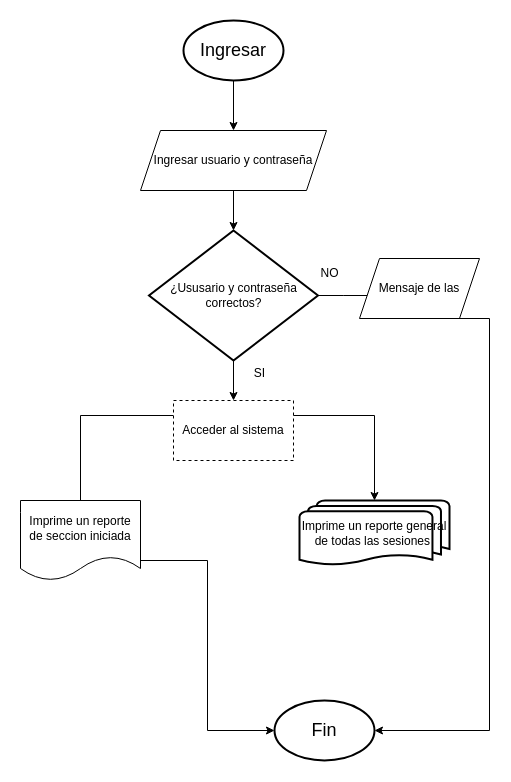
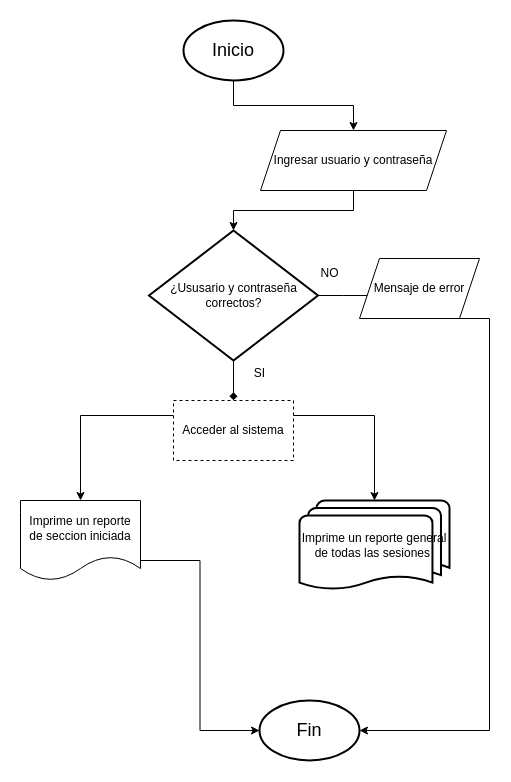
  <mxCell id="0" />
  <mxCell id="1" parent="0" />
  <mxCell id="2" style="edgeStyle=orthogonalEdgeStyle;rounded=0;orthogonalLoop=1;jettySize=auto;html=1;exitX=0.5;exitY=1;exitDx=0;exitDy=0;exitPerimeter=0;entryX=0.5;entryY=0;entryDx=0;entryDy=0;" edge="1" parent="1" source="3" target="4"><mxGeometry relative="1" as="geometry" /></mxCell>
- <mxCell id="3" value="&lt;font style=&quot;font-size: 18px;&quot;&gt;Ingresar&lt;/font&gt;" style="strokeWidth=2;html=1;shape=mxgraph.flowchart.start_1;whiteSpace=wrap;" vertex="1" parent="1"><mxGeometry x="183" y="20" width="100" height="60" as="geometry" /></mxCell>
- <mxCell id="4" value="Ingresar usuario y contraseña" style="shape=parallelogram;perimeter=parallelogramPerimeter;whiteSpace=wrap;html=1;fixedSize=1;" vertex="1" parent="1"><mxGeometry x="140" y="130" width="186" height="60" as="geometry" /></mxCell>
- <mxCell id="5" style="edgeStyle=orthogonalEdgeStyle;rounded=0;orthogonalLoop=1;jettySize=auto;html=1;exitX=0.5;exitY=1;exitDx=0;exitDy=0;exitPerimeter=0;entryX=0.5;entryY=0;entryDx=0;entryDy=0;" edge="1" parent="1" source="6" target="8"><mxGeometry relative="1" as="geometry" /></mxCell>
+ <mxCell id="3" value="&lt;font style=&quot;font-size: 18px;&quot;&gt;Inicio&lt;/font&gt;" style="strokeWidth=2;html=1;shape=mxgraph.flowchart.start_1;whiteSpace=wrap;" vertex="1" parent="1"><mxGeometry x="183" y="20" width="100" height="60" as="geometry" /></mxCell>
+ <mxCell id="4" value="Ingresar usuario y contraseña" style="shape=parallelogram;perimeter=parallelogramPerimeter;whiteSpace=wrap;html=1;fixedSize=1;" vertex="1" parent="1"><mxGeometry x="260" y="130" width="186" height="60" as="geometry" /></mxCell>
+ <mxCell id="5" style="edgeStyle=orthogonalEdgeStyle;rounded=0;orthogonalLoop=1;jettySize=auto;html=1;exitX=0.5;exitY=1;exitDx=0;exitDy=0;exitPerimeter=0;entryX=0.5;entryY=0;entryDx=0;entryDy=0;endArrow=diamond;" edge="1" parent="1" source="6" target="8"><mxGeometry relative="1" as="geometry" /></mxCell>
  <mxCell id="6" value="¿Ususario y contraseña correctos?" style="strokeWidth=2;html=1;shape=mxgraph.flowchart.decision;whiteSpace=wrap;" vertex="1" parent="1"><mxGeometry x="148.5" y="230" width="169" height="130" as="geometry" /></mxCell>
- <mxCell id="7" style="edgeStyle=orthogonalEdgeStyle;rounded=0;orthogonalLoop=1;jettySize=auto;html=1;exitX=0;exitY=0.25;exitDx=0;exitDy=0;entryX=0.5;entryY=0;entryDx=0;entryDy=0;endArrow=none;" edge="1" parent="1" source="8" target="15"><mxGeometry relative="1" as="geometry" /></mxCell>
+ <mxCell id="7" style="edgeStyle=orthogonalEdgeStyle;rounded=0;orthogonalLoop=1;jettySize=auto;html=1;exitX=0;exitY=0.25;exitDx=0;exitDy=0;entryX=0.5;entryY=0;entryDx=0;entryDy=0;" edge="1" parent="1" source="8" target="15"><mxGeometry relative="1" as="geometry" /></mxCell>
  <mxCell id="8" value="Acceder al sistema" style="rounded=0;whiteSpace=wrap;html=1;dashed=1;" vertex="1" parent="1"><mxGeometry x="173" y="400" width="120" height="60" as="geometry" /></mxCell>
- <mxCell id="9" value="&lt;font style=&quot;font-size: 18px;&quot;&gt;Fin&lt;/font&gt;" style="strokeWidth=2;html=1;shape=mxgraph.flowchart.start_1;whiteSpace=wrap;" vertex="1" parent="1"><mxGeometry x="274" y="700" width="100" height="60" as="geometry" /></mxCell>
+ <mxCell id="9" value="&lt;font style=&quot;font-size: 18px;&quot;&gt;Fin&lt;/font&gt;" style="strokeWidth=2;html=1;shape=mxgraph.flowchart.start_1;whiteSpace=wrap;" vertex="1" parent="1"><mxGeometry x="259" y="700" width="100" height="60" as="geometry" /></mxCell>
  <mxCell id="10" style="edgeStyle=orthogonalEdgeStyle;rounded=0;orthogonalLoop=1;jettySize=auto;html=1;exitX=0.5;exitY=1;exitDx=0;exitDy=0;entryX=0.5;entryY=0;entryDx=0;entryDy=0;entryPerimeter=0;" edge="1" parent="1" source="4" target="6"><mxGeometry relative="1" as="geometry" /></mxCell>
  <mxCell id="11" style="edgeStyle=orthogonalEdgeStyle;rounded=0;orthogonalLoop=1;jettySize=auto;html=1;exitX=1;exitY=0.5;exitDx=0;exitDy=0;exitPerimeter=0;entryX=0;entryY=0.5;entryDx=0;entryDy=0;entryPerimeter=0;endArrow=none;endFill=0;" edge="1" parent="1" source="6"><mxGeometry relative="1" as="geometry"><mxPoint x="369" y="295" as="targetPoint" /></mxGeometry></mxCell>
  <mxCell id="12" value="NO" style="text;html=1;align=center;verticalAlign=middle;resizable=0;points=[];autosize=1;strokeColor=none;fillColor=none;" vertex="1" parent="1"><mxGeometry x="309" y="258" width="40" height="30" as="geometry" /></mxCell>
  <mxCell id="13" value="SI" style="text;html=1;align=center;verticalAlign=middle;resizable=0;points=[];autosize=1;strokeColor=none;fillColor=none;" vertex="1" parent="1"><mxGeometry x="244" y="358" width="30" height="30" as="geometry" /></mxCell>
- <mxCell id="14" value="Mensaje de las" style="shape=parallelogram;perimeter=parallelogramPerimeter;whiteSpace=wrap;html=1;fixedSize=1;" vertex="1" parent="1"><mxGeometry x="359" y="258" width="120" height="60" as="geometry" /></mxCell>
+ <mxCell id="14" value="Mensaje de error" style="shape=parallelogram;perimeter=parallelogramPerimeter;whiteSpace=wrap;html=1;fixedSize=1;" vertex="1" parent="1"><mxGeometry x="359" y="258" width="120" height="60" as="geometry" /></mxCell>
  <mxCell id="15" value="Imprime un reporte de seccion iniciada" style="shape=document;whiteSpace=wrap;html=1;boundedLbl=1;" vertex="1" parent="1"><mxGeometry x="20" y="500" width="120" height="80" as="geometry" /></mxCell>
- <mxCell id="16" value="Imprime un reporte general de todas las sesiones&amp;nbsp;" style="strokeWidth=2;html=1;shape=mxgraph.flowchart.multi-document;whiteSpace=wrap;" vertex="1" parent="1"><mxGeometry x="299" y="500" width="150" height="65" as="geometry" /></mxCell>
+ <mxCell id="16" value="Imprime un reporte general de todas las sesiones&amp;nbsp;" style="strokeWidth=2;html=1;shape=mxgraph.flowchart.multi-document;whiteSpace=wrap;" vertex="1" parent="1"><mxGeometry x="299" y="500" width="150" height="90" as="geometry" /></mxCell>
  <mxCell id="17" style="edgeStyle=orthogonalEdgeStyle;rounded=0;orthogonalLoop=1;jettySize=auto;html=1;exitX=0.5;exitY=1;exitDx=0;exitDy=0;entryX=1;entryY=0.5;entryDx=0;entryDy=0;entryPerimeter=0;" edge="1" parent="1" source="14" target="9"><mxGeometry relative="1" as="geometry"><Array as="points"><mxPoint x="489" y="318" /><mxPoint x="489" y="730" /></Array></mxGeometry></mxCell>
  <mxCell id="18" style="edgeStyle=orthogonalEdgeStyle;rounded=0;orthogonalLoop=1;jettySize=auto;html=1;exitX=1;exitY=0.75;exitDx=0;exitDy=0;entryX=0;entryY=0.5;entryDx=0;entryDy=0;entryPerimeter=0;" edge="1" parent="1" source="15" target="9"><mxGeometry relative="1" as="geometry" /></mxCell>
  <mxCell id="19" style="edgeStyle=orthogonalEdgeStyle;rounded=0;orthogonalLoop=1;jettySize=auto;html=1;exitX=1;exitY=0.25;exitDx=0;exitDy=0;entryX=0.5;entryY=0;entryDx=0;entryDy=0;entryPerimeter=0;" edge="1" parent="1" source="8" target="16"><mxGeometry relative="1" as="geometry" /></mxCell>
